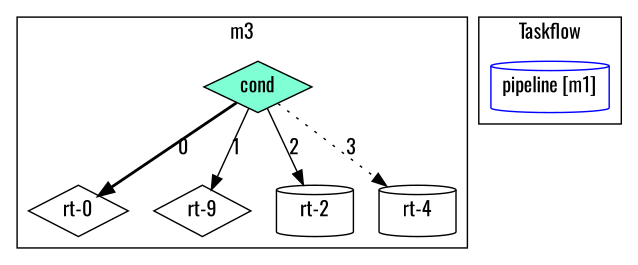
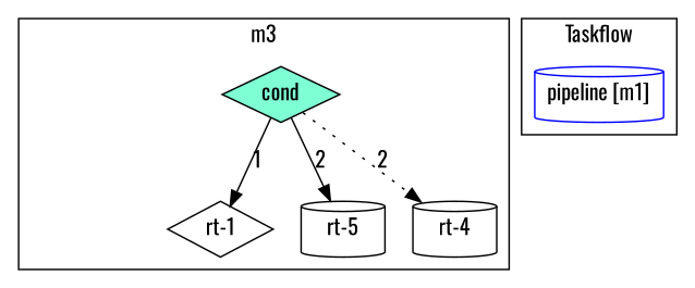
  digraph {
    fontname=Oswald
    node [fontname=Oswald shape=diamond]
    edge [fontname=Oswald style=solid]
    n1 [color=black fillcolor=aquamarine label=cond style=filled]
-   n2 [label="rt-0"]
-   n3 [label="rt-9"]
-   n4 [label="rt-2" shape=cylinder]
+   n3 [label="rt-1"]
+   n4 [label="rt-5" shape=cylinder]
    n5 [label="rt-4" shape=cylinder]
    n6 [color=blue label="pipeline [m1]" shape=cylinder]
    subgraph cluster_1 {
      label=m3
      n1
-     n2
      n3
      n4
      n5
    }
    subgraph cluster_2 {
      label=Taskflow
      n6
    }
-   n1 -> n2 [label=0 style=bold]
    n1 -> n3 [label=1]
    n1 -> n4 [label=2]
-   n1 -> n5 [label=3 style=dotted]
+   n1 -> n5 [label=2 style=dotted]
  }
